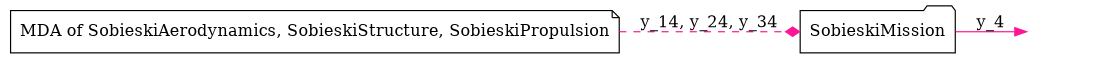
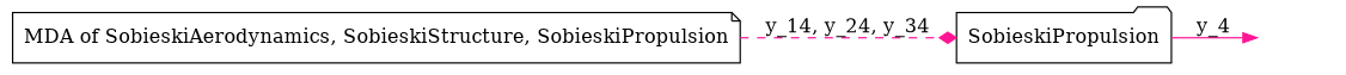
  digraph {
    rankdir=LR
    edge [color=deeppink dir=forward fontcolor=black penwidth=1.0]
    "MDA of SobieskiAerodynamics, SobieskiStructure, SobieskiPropulsion" [shape=note]
-   SobieskiMission [shape=folder]
+   SobieskiMission [shape=folder label=SobieskiPropulsion]
    _0 [style=invis]
    "MDA of SobieskiAerodynamics, SobieskiStructure, SobieskiPropulsion" -> SobieskiMission [label="y_14, y_24, y_34" style=dashed arrowhead=diamond]
    SobieskiMission -> _0 [label=y_4 style=solid arrowhead=normal]
  }
